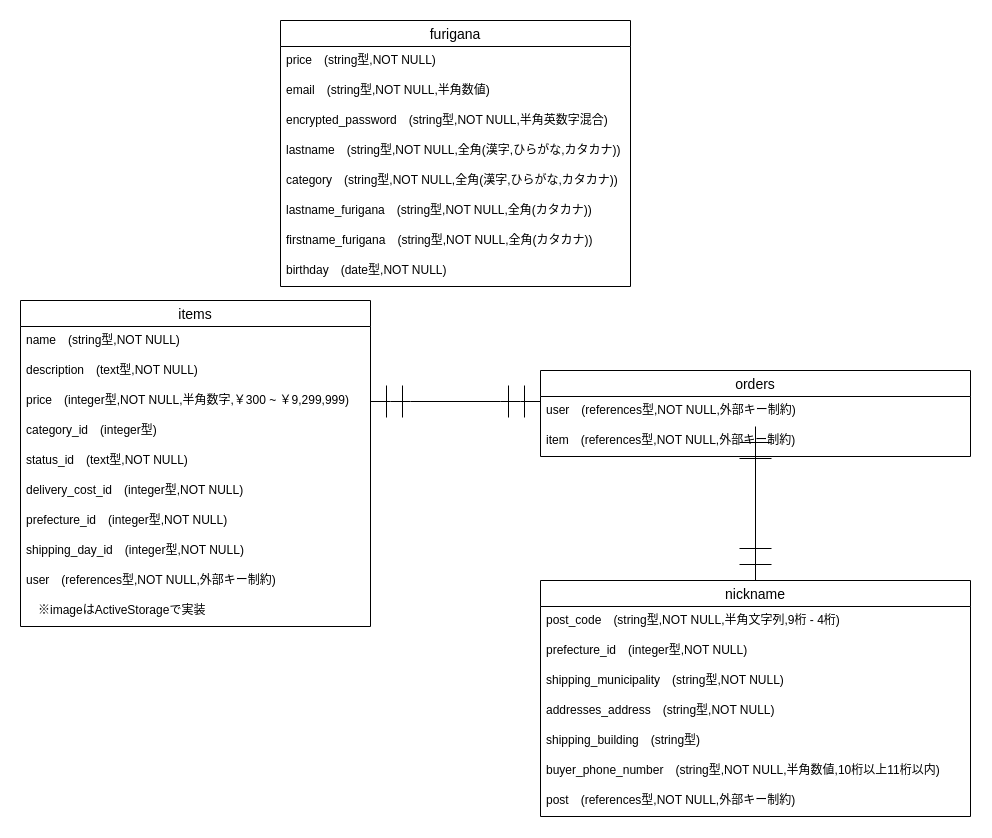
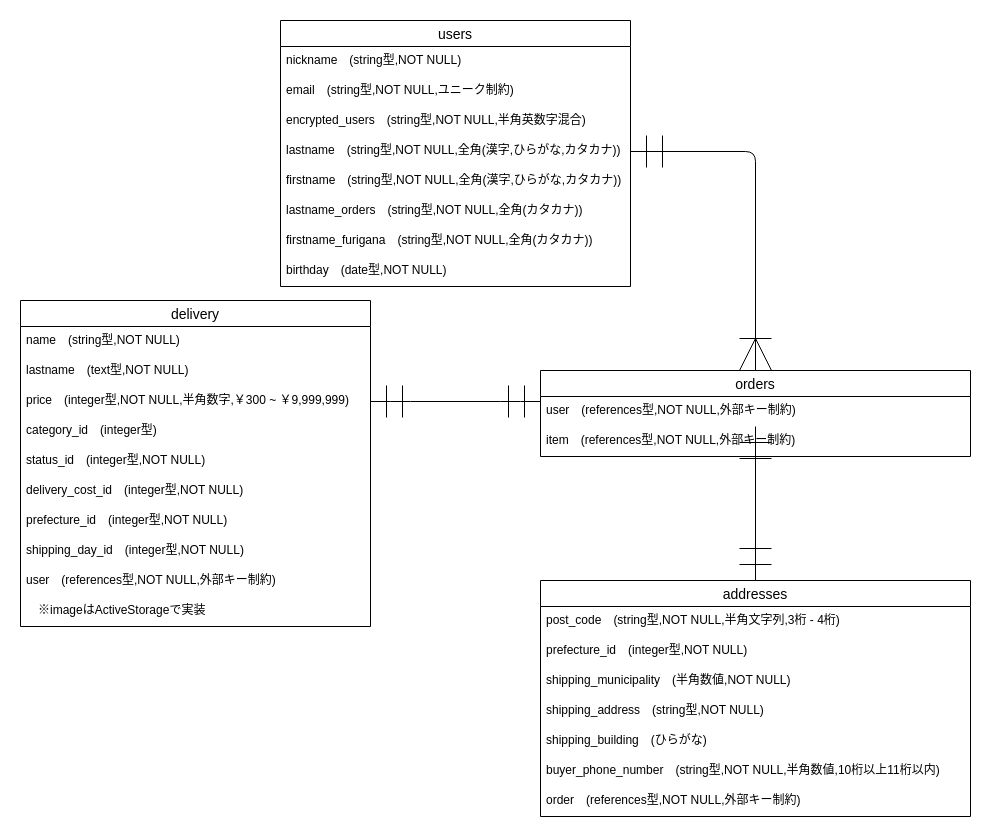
  <mxCell id="0" />
  <mxCell id="1" parent="0" />
- <mxCell id="2" value="furigana" style="swimlane;fontStyle=0;childLayout=stackLayout;horizontal=1;startSize=26;horizontalStack=0;resizeParent=1;resizeParentMax=0;resizeLast=0;collapsible=1;marginBottom=0;align=center;fontSize=14;" parent="1" vertex="1"><mxGeometry x="280" y="20" width="350" height="266" as="geometry" /></mxCell>
- <mxCell id="3" value="price　(string型,NOT NULL)" style="text;strokeColor=none;fillColor=none;spacingLeft=4;spacingRight=4;overflow=hidden;rotatable=0;points=[[0,0.5],[1,0.5]];portConstraint=eastwest;fontSize=12;" parent="2" vertex="1"><mxGeometry y="26" width="350" height="30" as="geometry" /></mxCell>
- <mxCell id="4" value="email　(string型,NOT NULL,半角数値)" style="text;strokeColor=none;fillColor=none;spacingLeft=4;spacingRight=4;overflow=hidden;rotatable=0;points=[[0,0.5],[1,0.5]];portConstraint=eastwest;fontSize=12;" parent="2" vertex="1"><mxGeometry y="56" width="350" height="30" as="geometry" /></mxCell>
- <mxCell id="5" value="encrypted_password　(string型,NOT NULL,半角英数字混合)" style="text;strokeColor=none;fillColor=none;spacingLeft=4;spacingRight=4;overflow=hidden;rotatable=0;points=[[0,0.5],[1,0.5]];portConstraint=eastwest;fontSize=12;" parent="2" vertex="1"><mxGeometry y="86" width="350" height="30" as="geometry" /></mxCell>
+ <mxCell id="2" value="users" style="swimlane;fontStyle=0;childLayout=stackLayout;horizontal=1;startSize=26;horizontalStack=0;resizeParent=1;resizeParentMax=0;resizeLast=0;collapsible=1;marginBottom=0;align=center;fontSize=14;" parent="1" vertex="1"><mxGeometry x="280" y="20" width="350" height="266" as="geometry" /></mxCell>
+ <mxCell id="3" value="nickname　(string型,NOT NULL)" style="text;strokeColor=none;fillColor=none;spacingLeft=4;spacingRight=4;overflow=hidden;rotatable=0;points=[[0,0.5],[1,0.5]];portConstraint=eastwest;fontSize=12;" parent="2" vertex="1"><mxGeometry y="26" width="350" height="30" as="geometry" /></mxCell>
+ <mxCell id="4" value="email　(string型,NOT NULL,ユニーク制約)" style="text;strokeColor=none;fillColor=none;spacingLeft=4;spacingRight=4;overflow=hidden;rotatable=0;points=[[0,0.5],[1,0.5]];portConstraint=eastwest;fontSize=12;" parent="2" vertex="1"><mxGeometry y="56" width="350" height="30" as="geometry" /></mxCell>
+ <mxCell id="5" value="encrypted_users　(string型,NOT NULL,半角英数字混合)" style="text;strokeColor=none;fillColor=none;spacingLeft=4;spacingRight=4;overflow=hidden;rotatable=0;points=[[0,0.5],[1,0.5]];portConstraint=eastwest;fontSize=12;" parent="2" vertex="1"><mxGeometry y="86" width="350" height="30" as="geometry" /></mxCell>
  <mxCell id="6" value="lastname　(string型,NOT NULL,全角(漢字,ひらがな,カタカナ))" style="text;strokeColor=none;fillColor=none;spacingLeft=4;spacingRight=4;overflow=hidden;rotatable=0;points=[[0,0.5],[1,0.5]];portConstraint=eastwest;fontSize=12;" parent="2" vertex="1"><mxGeometry y="116" width="350" height="30" as="geometry" /></mxCell>
- <mxCell id="7" value="category　(string型,NOT NULL,全角(漢字,ひらがな,カタカナ))" style="text;strokeColor=none;fillColor=none;spacingLeft=4;spacingRight=4;overflow=hidden;rotatable=0;points=[[0,0.5],[1,0.5]];portConstraint=eastwest;fontSize=12;" parent="2" vertex="1"><mxGeometry y="146" width="350" height="30" as="geometry" /></mxCell>
- <mxCell id="8" value="lastname_furigana　(string型,NOT NULL,全角(カタカナ))" style="text;strokeColor=none;fillColor=none;spacingLeft=4;spacingRight=4;overflow=hidden;rotatable=0;points=[[0,0.5],[1,0.5]];portConstraint=eastwest;fontSize=12;" parent="2" vertex="1"><mxGeometry y="176" width="350" height="30" as="geometry" /></mxCell>
+ <mxCell id="7" value="firstname　(string型,NOT NULL,全角(漢字,ひらがな,カタカナ))" style="text;strokeColor=none;fillColor=none;spacingLeft=4;spacingRight=4;overflow=hidden;rotatable=0;points=[[0,0.5],[1,0.5]];portConstraint=eastwest;fontSize=12;" parent="2" vertex="1"><mxGeometry y="146" width="350" height="30" as="geometry" /></mxCell>
+ <mxCell id="8" value="lastname_orders　(string型,NOT NULL,全角(カタカナ))" style="text;strokeColor=none;fillColor=none;spacingLeft=4;spacingRight=4;overflow=hidden;rotatable=0;points=[[0,0.5],[1,0.5]];portConstraint=eastwest;fontSize=12;" parent="2" vertex="1"><mxGeometry y="176" width="350" height="30" as="geometry" /></mxCell>
  <mxCell id="9" value="firstname_furigana　(string型,NOT NULL,全角(カタカナ))" style="text;strokeColor=none;fillColor=none;spacingLeft=4;spacingRight=4;overflow=hidden;rotatable=0;points=[[0,0.5],[1,0.5]];portConstraint=eastwest;fontSize=12;" parent="2" vertex="1"><mxGeometry y="206" width="350" height="30" as="geometry" /></mxCell>
  <mxCell id="10" value="birthday　(date型,NOT NULL)" style="text;strokeColor=none;fillColor=none;spacingLeft=4;spacingRight=4;overflow=hidden;rotatable=0;points=[[0,0.5],[1,0.5]];portConstraint=eastwest;fontSize=12;" parent="2" vertex="1"><mxGeometry y="236" width="350" height="30" as="geometry" /></mxCell>
- <mxCell id="11" value="items" style="swimlane;fontStyle=0;childLayout=stackLayout;horizontal=1;startSize=26;horizontalStack=0;resizeParent=1;resizeParentMax=0;resizeLast=0;collapsible=1;marginBottom=0;align=center;fontSize=14;" parent="1" vertex="1"><mxGeometry x="20" y="300" width="350" height="326" as="geometry" /></mxCell>
+ <mxCell id="11" value="delivery" style="swimlane;fontStyle=0;childLayout=stackLayout;horizontal=1;startSize=26;horizontalStack=0;resizeParent=1;resizeParentMax=0;resizeLast=0;collapsible=1;marginBottom=0;align=center;fontSize=14;" parent="1" vertex="1"><mxGeometry x="20" y="300" width="350" height="326" as="geometry" /></mxCell>
  <mxCell id="12" value="name　(string型,NOT NULL)" style="text;strokeColor=none;fillColor=none;spacingLeft=4;spacingRight=4;overflow=hidden;rotatable=0;points=[[0,0.5],[1,0.5]];portConstraint=eastwest;fontSize=12;" parent="11" vertex="1"><mxGeometry y="26" width="350" height="30" as="geometry" /></mxCell>
- <mxCell id="13" value="description　(text型,NOT NULL)" style="text;strokeColor=none;fillColor=none;spacingLeft=4;spacingRight=4;overflow=hidden;rotatable=0;points=[[0,0.5],[1,0.5]];portConstraint=eastwest;fontSize=12;" parent="11" vertex="1"><mxGeometry y="56" width="350" height="30" as="geometry" /></mxCell>
- <mxCell id="14" value="price　(integer型,NOT NULL,半角数字,￥300 ~ ￥9,299,999)" style="text;strokeColor=none;fillColor=none;spacingLeft=4;spacingRight=4;overflow=hidden;rotatable=0;points=[[0,0.5],[1,0.5]];portConstraint=eastwest;fontSize=12;" parent="11" vertex="1"><mxGeometry y="86" width="350" height="30" as="geometry" /></mxCell>
+ <mxCell id="13" value="lastname　(text型,NOT NULL)" style="text;strokeColor=none;fillColor=none;spacingLeft=4;spacingRight=4;overflow=hidden;rotatable=0;points=[[0,0.5],[1,0.5]];portConstraint=eastwest;fontSize=12;" parent="11" vertex="1"><mxGeometry y="56" width="350" height="30" as="geometry" /></mxCell>
+ <mxCell id="14" value="price　(integer型,NOT NULL,半角数字,￥300 ~ ￥9,999,999)" style="text;strokeColor=none;fillColor=none;spacingLeft=4;spacingRight=4;overflow=hidden;rotatable=0;points=[[0,0.5],[1,0.5]];portConstraint=eastwest;fontSize=12;" parent="11" vertex="1"><mxGeometry y="86" width="350" height="30" as="geometry" /></mxCell>
  <mxCell id="15" value="category_id　(integer型)" style="text;strokeColor=none;fillColor=none;spacingLeft=4;spacingRight=4;overflow=hidden;rotatable=0;points=[[0,0.5],[1,0.5]];portConstraint=eastwest;fontSize=12;" parent="11" vertex="1"><mxGeometry y="116" width="350" height="30" as="geometry" /></mxCell>
- <mxCell id="16" value="status_id　(text型,NOT NULL)" style="text;strokeColor=none;fillColor=none;spacingLeft=4;spacingRight=4;overflow=hidden;rotatable=0;points=[[0,0.5],[1,0.5]];portConstraint=eastwest;fontSize=12;" parent="11" vertex="1"><mxGeometry y="146" width="350" height="30" as="geometry" /></mxCell>
+ <mxCell id="16" value="status_id　(integer型,NOT NULL)" style="text;strokeColor=none;fillColor=none;spacingLeft=4;spacingRight=4;overflow=hidden;rotatable=0;points=[[0,0.5],[1,0.5]];portConstraint=eastwest;fontSize=12;" parent="11" vertex="1"><mxGeometry y="146" width="350" height="30" as="geometry" /></mxCell>
  <mxCell id="17" value="delivery_cost_id　(integer型,NOT NULL)" style="text;strokeColor=none;fillColor=none;spacingLeft=4;spacingRight=4;overflow=hidden;rotatable=0;points=[[0,0.5],[1,0.5]];portConstraint=eastwest;fontSize=12;" parent="11" vertex="1"><mxGeometry y="176" width="350" height="30" as="geometry" /></mxCell>
  <mxCell id="18" value="prefecture_id　(integer型,NOT NULL)" style="text;strokeColor=none;fillColor=none;spacingLeft=4;spacingRight=4;overflow=hidden;rotatable=0;points=[[0,0.5],[1,0.5]];portConstraint=eastwest;fontSize=12;" parent="11" vertex="1"><mxGeometry y="206" width="350" height="30" as="geometry" /></mxCell>
  <mxCell id="19" value="shipping_day_id　(integer型,NOT NULL)" style="text;strokeColor=none;fillColor=none;spacingLeft=4;spacingRight=4;overflow=hidden;rotatable=0;points=[[0,0.5],[1,0.5]];portConstraint=eastwest;fontSize=12;" parent="11" vertex="1"><mxGeometry y="236" width="350" height="30" as="geometry" /></mxCell>
  <mxCell id="20" value="user　(references型,NOT NULL,外部キー制約)" style="text;strokeColor=none;fillColor=none;spacingLeft=4;spacingRight=4;overflow=hidden;rotatable=0;points=[[0,0.5],[1,0.5]];portConstraint=eastwest;fontSize=12;" vertex="1" parent="11"><mxGeometry y="266" width="350" height="30" as="geometry" /></mxCell>
  <mxCell id="21" value="　※imageはActiveStorageで実装" style="text;strokeColor=none;fillColor=none;spacingLeft=4;spacingRight=4;overflow=hidden;rotatable=0;points=[[0,0.5],[1,0.5]];portConstraint=eastwest;fontSize=12;" parent="11" vertex="1"><mxGeometry y="296" width="350" height="30" as="geometry" /></mxCell>
  <mxCell id="22" value="orders" style="swimlane;fontStyle=0;childLayout=stackLayout;horizontal=1;startSize=26;horizontalStack=0;resizeParent=1;resizeParentMax=0;resizeLast=0;collapsible=1;marginBottom=0;align=center;fontSize=14;" parent="1" vertex="1"><mxGeometry x="540" y="370" width="430" height="86" as="geometry" /></mxCell>
  <mxCell id="23" value="user　(references型,NOT NULL,外部キー制約)" style="text;strokeColor=none;fillColor=none;spacingLeft=4;spacingRight=4;overflow=hidden;rotatable=0;points=[[0,0.5],[1,0.5]];portConstraint=eastwest;fontSize=12;" vertex="1" parent="22"><mxGeometry y="26" width="430" height="30" as="geometry" /></mxCell>
  <mxCell id="24" value="item　(references型,NOT NULL,外部キー制約)" style="text;strokeColor=none;fillColor=none;spacingLeft=4;spacingRight=4;overflow=hidden;rotatable=0;points=[[0,0.5],[1,0.5]];portConstraint=eastwest;fontSize=12;" vertex="1" parent="22"><mxGeometry y="56" width="430" height="30" as="geometry" /></mxCell>
+ <mxCell id="25" value="" style="edgeStyle=orthogonalEdgeStyle;fontSize=12;html=1;endArrow=ERoneToMany;startArrow=ERmandOne;exitX=1;exitY=0.5;exitDx=0;exitDy=0;entryX=0.5;entryY=0;entryDx=0;entryDy=0;strokeWidth=1;endSize=30;startSize=30;" parent="1" source="6" target="22" edge="1"><mxGeometry width="100" height="100" relative="1" as="geometry"><mxPoint x="670" y="230" as="sourcePoint" /><mxPoint x="770" y="130" as="targetPoint" /></mxGeometry></mxCell>
  <mxCell id="26" value="" style="edgeStyle=entityRelationEdgeStyle;fontSize=12;html=1;endArrow=ERmandOne;startArrow=ERmandOne;strokeWidth=1;startSize=30;endSize=30;entryX=0;entryY=0.167;entryDx=0;entryDy=0;exitX=1;exitY=0.5;exitDx=0;exitDy=0;entryPerimeter=0;" parent="1" source="14" edge="1"><mxGeometry width="100" height="100" relative="1" as="geometry"><mxPoint x="340" y="430" as="sourcePoint" /><mxPoint x="540" y="401.01" as="targetPoint" /></mxGeometry></mxCell>
- <mxCell id="27" value="nickname" style="swimlane;fontStyle=0;childLayout=stackLayout;horizontal=1;startSize=26;horizontalStack=0;resizeParent=1;resizeParentMax=0;resizeLast=0;collapsible=1;marginBottom=0;align=center;fontSize=14;" parent="1" vertex="1"><mxGeometry x="540" y="580" width="430" height="236" as="geometry" /></mxCell>
- <mxCell id="28" value="post_code　(string型,NOT NULL,半角文字列,9桁 - 4桁)" style="text;strokeColor=none;fillColor=none;spacingLeft=4;spacingRight=4;overflow=hidden;rotatable=0;points=[[0,0.5],[1,0.5]];portConstraint=eastwest;fontSize=12;" parent="27" vertex="1"><mxGeometry y="26" width="430" height="30" as="geometry" /></mxCell>
+ <mxCell id="27" value="addresses" style="swimlane;fontStyle=0;childLayout=stackLayout;horizontal=1;startSize=26;horizontalStack=0;resizeParent=1;resizeParentMax=0;resizeLast=0;collapsible=1;marginBottom=0;align=center;fontSize=14;" parent="1" vertex="1"><mxGeometry x="540" y="580" width="430" height="236" as="geometry" /></mxCell>
+ <mxCell id="28" value="post_code　(string型,NOT NULL,半角文字列,3桁 - 4桁)" style="text;strokeColor=none;fillColor=none;spacingLeft=4;spacingRight=4;overflow=hidden;rotatable=0;points=[[0,0.5],[1,0.5]];portConstraint=eastwest;fontSize=12;" parent="27" vertex="1"><mxGeometry y="26" width="430" height="30" as="geometry" /></mxCell>
  <mxCell id="29" value="prefecture_id　(integer型,NOT NULL)" style="text;strokeColor=none;fillColor=none;spacingLeft=4;spacingRight=4;overflow=hidden;rotatable=0;points=[[0,0.5],[1,0.5]];portConstraint=eastwest;fontSize=12;" parent="27" vertex="1"><mxGeometry y="56" width="430" height="30" as="geometry" /></mxCell>
- <mxCell id="30" value="shipping_municipality　(string型,NOT NULL)" style="text;strokeColor=none;fillColor=none;spacingLeft=4;spacingRight=4;overflow=hidden;rotatable=0;points=[[0,0.5],[1,0.5]];portConstraint=eastwest;fontSize=12;" parent="27" vertex="1"><mxGeometry y="86" width="430" height="30" as="geometry" /></mxCell>
- <mxCell id="31" value="addresses_address　(string型,NOT NULL)" style="text;strokeColor=none;fillColor=none;spacingLeft=4;spacingRight=4;overflow=hidden;rotatable=0;points=[[0,0.5],[1,0.5]];portConstraint=eastwest;fontSize=12;" parent="27" vertex="1"><mxGeometry y="116" width="430" height="30" as="geometry" /></mxCell>
- <mxCell id="32" value="shipping_building　(string型)" style="text;strokeColor=none;fillColor=none;spacingLeft=4;spacingRight=4;overflow=hidden;rotatable=0;points=[[0,0.5],[1,0.5]];portConstraint=eastwest;fontSize=12;" parent="27" vertex="1"><mxGeometry y="146" width="430" height="30" as="geometry" /></mxCell>
+ <mxCell id="30" value="shipping_municipality　(半角数値,NOT NULL)" style="text;strokeColor=none;fillColor=none;spacingLeft=4;spacingRight=4;overflow=hidden;rotatable=0;points=[[0,0.5],[1,0.5]];portConstraint=eastwest;fontSize=12;" parent="27" vertex="1"><mxGeometry y="86" width="430" height="30" as="geometry" /></mxCell>
+ <mxCell id="31" value="shipping_address　(string型,NOT NULL)" style="text;strokeColor=none;fillColor=none;spacingLeft=4;spacingRight=4;overflow=hidden;rotatable=0;points=[[0,0.5],[1,0.5]];portConstraint=eastwest;fontSize=12;" parent="27" vertex="1"><mxGeometry y="116" width="430" height="30" as="geometry" /></mxCell>
+ <mxCell id="32" value="shipping_building　(ひらがな)" style="text;strokeColor=none;fillColor=none;spacingLeft=4;spacingRight=4;overflow=hidden;rotatable=0;points=[[0,0.5],[1,0.5]];portConstraint=eastwest;fontSize=12;" parent="27" vertex="1"><mxGeometry y="146" width="430" height="30" as="geometry" /></mxCell>
  <mxCell id="33" value="buyer_phone_number　(string型,NOT NULL,半角数値,10桁以上11桁以内)" style="text;strokeColor=none;fillColor=none;spacingLeft=4;spacingRight=4;overflow=hidden;rotatable=0;points=[[0,0.5],[1,0.5]];portConstraint=eastwest;fontSize=12;" parent="27" vertex="1"><mxGeometry y="176" width="430" height="30" as="geometry" /></mxCell>
- <mxCell id="34" value="post　(references型,NOT NULL,外部キー制約)" style="text;strokeColor=none;fillColor=none;spacingLeft=4;spacingRight=4;overflow=hidden;rotatable=0;points=[[0,0.5],[1,0.5]];portConstraint=eastwest;fontSize=12;" vertex="1" parent="27"><mxGeometry y="206" width="430" height="30" as="geometry" /></mxCell>
+ <mxCell id="34" value="order　(references型,NOT NULL,外部キー制約)" style="text;strokeColor=none;fillColor=none;spacingLeft=4;spacingRight=4;overflow=hidden;rotatable=0;points=[[0,0.5],[1,0.5]];portConstraint=eastwest;fontSize=12;" vertex="1" parent="27"><mxGeometry y="206" width="430" height="30" as="geometry" /></mxCell>
  <mxCell id="35" value="" style="fontSize=12;html=1;endArrow=ERmandOne;startArrow=ERmandOne;strokeWidth=1;startSize=30;endSize=30;entryX=0.5;entryY=0;entryDx=0;entryDy=0;" parent="1" target="27" edge="1"><mxGeometry width="100" height="100" relative="1" as="geometry"><mxPoint x="755" y="426" as="sourcePoint" /><mxPoint x="754.5" y="656" as="targetPoint" /></mxGeometry></mxCell>
